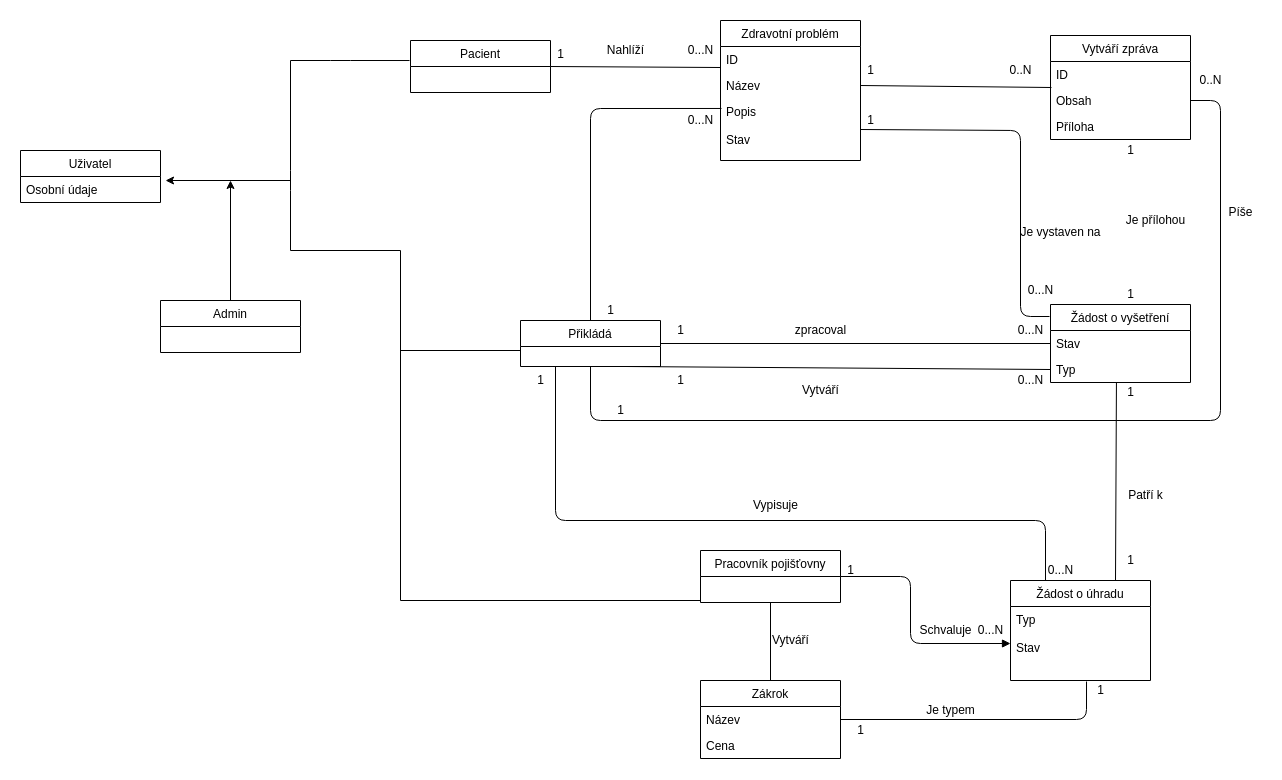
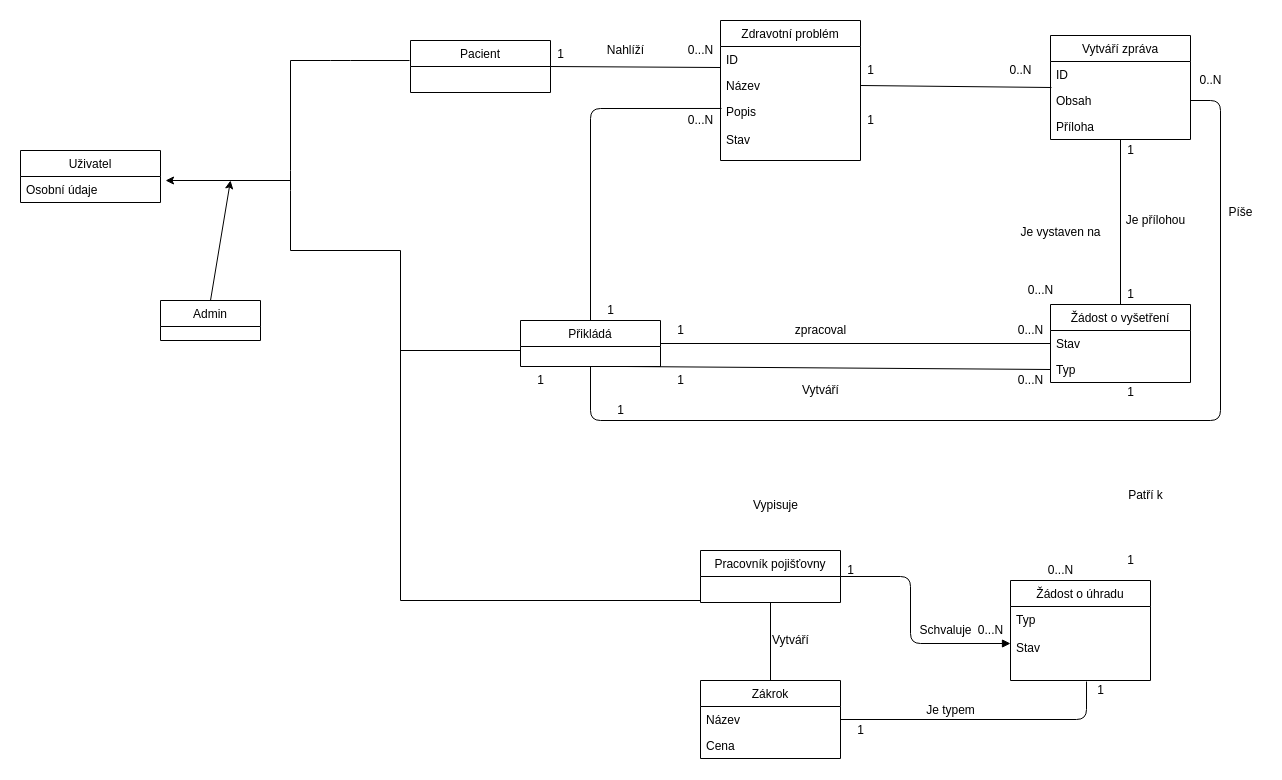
  <mxCell id="0" />
  <mxCell id="1" parent="0" />
  <mxCell id="2" value="Uživatel" style="swimlane;fontStyle=0;childLayout=stackLayout;horizontal=1;startSize=26;fillColor=none;horizontalStack=0;resizeParent=1;resizeParentMax=0;resizeLast=0;collapsible=1;marginBottom=0;" parent="1" vertex="1"><mxGeometry x="20" y="150" width="140" height="52" as="geometry" /></mxCell>
  <mxCell id="3" value="Osobní údaje" style="text;strokeColor=none;fillColor=none;align=left;verticalAlign=top;spacingLeft=4;spacingRight=4;overflow=hidden;rotatable=0;points=[[0,0.5],[1,0.5]];portConstraint=eastwest;" parent="2" vertex="1"><mxGeometry y="26" width="140" height="26" as="geometry" /></mxCell>
  <mxCell id="4" value="" style="endArrow=classic;html=1;entryX=1.036;entryY=0.154;entryDx=0;entryDy=0;entryPerimeter=0;" parent="1" target="3" edge="1"><mxGeometry width="50" height="50" relative="1" as="geometry"><mxPoint x="290" y="180" as="sourcePoint" /><mxPoint x="540" y="290" as="targetPoint" /></mxGeometry></mxCell>
  <mxCell id="5" value="" style="endArrow=classic;html=1;exitX=0.5;exitY=0;exitDx=0;exitDy=0;" parent="1" source="7" edge="1"><mxGeometry width="50" height="50" relative="1" as="geometry"><mxPoint x="230" y="290" as="sourcePoint" /><mxPoint x="230" y="180" as="targetPoint" /></mxGeometry></mxCell>
  <mxCell id="6" value="" style="endArrow=none;html=1;" parent="1" edge="1"><mxGeometry width="50" height="50" relative="1" as="geometry"><mxPoint x="290" y="250" as="sourcePoint" /><mxPoint x="290" y="60" as="targetPoint" /><Array as="points"><mxPoint x="290" y="180" /></Array></mxGeometry></mxCell>
- <mxCell id="7" value="Admin" style="swimlane;fontStyle=0;childLayout=stackLayout;horizontal=1;startSize=26;fillColor=none;horizontalStack=0;resizeParent=1;resizeParentMax=0;resizeLast=0;collapsible=1;marginBottom=0;" parent="1" vertex="1"><mxGeometry x="160" y="300" width="140" height="52" as="geometry" /></mxCell>
+ <mxCell id="7" value="Admin" style="swimlane;fontStyle=0;childLayout=stackLayout;horizontal=1;startSize=26;fillColor=none;horizontalStack=0;resizeParent=1;resizeParentMax=0;resizeLast=0;collapsible=1;marginBottom=0;" parent="1" vertex="1"><mxGeometry x="160" y="300" width="100" height="40" as="geometry" /></mxCell>
  <mxCell id="8" value="" style="endArrow=none;html=1;" parent="1" edge="1"><mxGeometry width="50" height="50" relative="1" as="geometry"><mxPoint x="290" y="250" as="sourcePoint" /><mxPoint x="400" y="250" as="targetPoint" /></mxGeometry></mxCell>
  <mxCell id="9" value="" style="endArrow=none;html=1;entryX=-0.007;entryY=0.385;entryDx=0;entryDy=0;entryPerimeter=0;" parent="1" target="10" edge="1"><mxGeometry width="50" height="50" relative="1" as="geometry"><mxPoint x="290" y="60" as="sourcePoint" /><mxPoint x="400" y="110" as="targetPoint" /><Array as="points"><mxPoint x="340" y="60" /></Array></mxGeometry></mxCell>
  <mxCell id="10" value="Pacient" style="swimlane;fontStyle=0;childLayout=stackLayout;horizontal=1;startSize=26;fillColor=none;horizontalStack=0;resizeParent=1;resizeParentMax=0;resizeLast=0;collapsible=1;marginBottom=0;" parent="1" vertex="1"><mxGeometry x="410" y="40" width="140" height="52" as="geometry" /></mxCell>
  <mxCell id="11" value="" style="endArrow=none;html=1;" parent="1" edge="1"><mxGeometry width="50" height="50" relative="1" as="geometry"><mxPoint x="400" y="250" as="sourcePoint" /><mxPoint x="400" y="600" as="targetPoint" /></mxGeometry></mxCell>
  <mxCell id="12" value="" style="endArrow=none;html=1;" parent="1" edge="1"><mxGeometry width="50" height="50" relative="1" as="geometry"><mxPoint x="400" y="350" as="sourcePoint" /><mxPoint x="520" y="350" as="targetPoint" /></mxGeometry></mxCell>
  <mxCell id="13" value="" style="endArrow=none;html=1;" parent="1" edge="1"><mxGeometry width="50" height="50" relative="1" as="geometry"><mxPoint x="400" y="600" as="sourcePoint" /><mxPoint x="700" y="600" as="targetPoint" /></mxGeometry></mxCell>
  <mxCell id="14" value="Pracovník pojišťovny" style="swimlane;fontStyle=0;childLayout=stackLayout;horizontal=1;startSize=26;fillColor=none;horizontalStack=0;resizeParent=1;resizeParentMax=0;resizeLast=0;collapsible=1;marginBottom=0;" parent="1" vertex="1"><mxGeometry x="700" y="550" width="140" height="52" as="geometry" /></mxCell>
  <mxCell id="15" value="" style="endArrow=none;html=1;exitX=0.5;exitY=1;exitDx=0;exitDy=0;" parent="1" source="14" edge="1"><mxGeometry width="50" height="50" relative="1" as="geometry"><mxPoint x="460" y="390" as="sourcePoint" /><mxPoint x="770" y="680" as="targetPoint" /></mxGeometry></mxCell>
  <mxCell id="16" value="Zákrok" style="swimlane;fontStyle=0;childLayout=stackLayout;horizontal=1;startSize=26;fillColor=none;horizontalStack=0;resizeParent=1;resizeParentMax=0;resizeLast=0;collapsible=1;marginBottom=0;" parent="1" vertex="1"><mxGeometry x="700" y="680" width="140" height="78" as="geometry" /></mxCell>
  <mxCell id="17" value="Název" style="text;strokeColor=none;fillColor=none;align=left;verticalAlign=top;spacingLeft=4;spacingRight=4;overflow=hidden;rotatable=0;points=[[0,0.5],[1,0.5]];portConstraint=eastwest;" parent="16" vertex="1"><mxGeometry y="26" width="140" height="26" as="geometry" /></mxCell>
  <mxCell id="18" value="Cena" style="text;strokeColor=none;fillColor=none;align=left;verticalAlign=top;spacingLeft=4;spacingRight=4;overflow=hidden;rotatable=0;points=[[0,0.5],[1,0.5]];portConstraint=eastwest;" parent="16" vertex="1"><mxGeometry y="52" width="140" height="26" as="geometry" /></mxCell>
  <mxCell id="19" value="Žádost o úhradu" style="swimlane;fontStyle=0;childLayout=stackLayout;horizontal=1;startSize=26;fillColor=none;horizontalStack=0;resizeParent=1;resizeParentMax=0;resizeLast=0;collapsible=1;marginBottom=0;" parent="1" vertex="1"><mxGeometry x="1010" y="580" width="140" height="100" as="geometry" /></mxCell>
  <mxCell id="20" value="Typ&#10;&#10;Stav" style="text;strokeColor=none;fillColor=none;align=left;verticalAlign=top;spacingLeft=4;spacingRight=4;overflow=hidden;rotatable=0;points=[[0,0.5],[1,0.5]];portConstraint=eastwest;" parent="19" vertex="1"><mxGeometry y="26" width="140" height="74" as="geometry" /></mxCell>
  <mxCell id="21" value="" style="endArrow=block;html=1;exitX=1;exitY=0.5;exitDx=0;exitDy=0;entryX=0;entryY=0.5;entryDx=0;entryDy=0;" parent="1" source="14" target="20" edge="1"><mxGeometry width="50" height="50" relative="1" as="geometry"><mxPoint x="700" y="550" as="sourcePoint" /><mxPoint x="980" y="630" as="targetPoint" /><Array as="points"><mxPoint x="910" y="576" /><mxPoint x="910" y="643" /></Array></mxGeometry></mxCell>
  <mxCell id="22" value="" style="endArrow=none;html=1;exitX=1;exitY=0.5;exitDx=0;exitDy=0;entryX=0.543;entryY=1.014;entryDx=0;entryDy=0;entryPerimeter=0;" parent="1" source="17" target="20" edge="1"><mxGeometry width="50" height="50" relative="1" as="geometry"><mxPoint x="800" y="550" as="sourcePoint" /><mxPoint x="1080" y="719" as="targetPoint" /><Array as="points"><mxPoint x="1086" y="719" /></Array></mxGeometry></mxCell>
  <mxCell id="23" value="Přikládá" style="swimlane;fontStyle=0;childLayout=stackLayout;horizontal=1;startSize=26;fillColor=none;horizontalStack=0;resizeParent=1;resizeParentMax=0;resizeLast=0;collapsible=1;marginBottom=0;" parent="1" vertex="1"><mxGeometry x="520" y="320" width="140" height="46" as="geometry" /></mxCell>
  <mxCell id="24" value="Zdravotní problém" style="swimlane;fontStyle=0;childLayout=stackLayout;horizontal=1;startSize=26;fillColor=none;horizontalStack=0;resizeParent=1;resizeParentMax=0;resizeLast=0;collapsible=1;marginBottom=0;" parent="1" vertex="1"><mxGeometry x="720" y="20" width="140" height="140" as="geometry" /></mxCell>
  <mxCell id="25" value="ID" style="text;strokeColor=none;fillColor=none;align=left;verticalAlign=top;spacingLeft=4;spacingRight=4;overflow=hidden;rotatable=0;points=[[0,0.5],[1,0.5]];portConstraint=eastwest;" parent="24" vertex="1"><mxGeometry y="26" width="140" height="26" as="geometry" /></mxCell>
  <mxCell id="26" value="Název" style="text;strokeColor=none;fillColor=none;align=left;verticalAlign=top;spacingLeft=4;spacingRight=4;overflow=hidden;rotatable=0;points=[[0,0.5],[1,0.5]];portConstraint=eastwest;" parent="24" vertex="1"><mxGeometry y="52" width="140" height="26" as="geometry" /></mxCell>
  <mxCell id="27" value="Popis&#10;&#10;Stav" style="text;strokeColor=none;fillColor=none;align=left;verticalAlign=top;spacingLeft=4;spacingRight=4;overflow=hidden;rotatable=0;points=[[0,0.5],[1,0.5]];portConstraint=eastwest;" parent="24" vertex="1"><mxGeometry y="78" width="140" height="62" as="geometry" /></mxCell>
  <mxCell id="28" value="Vytváří zpráva" style="swimlane;fontStyle=0;childLayout=stackLayout;horizontal=1;startSize=26;fillColor=none;horizontalStack=0;resizeParent=1;resizeParentMax=0;resizeLast=0;collapsible=1;marginBottom=0;" parent="1" vertex="1"><mxGeometry x="1050" y="35" width="140" height="104" as="geometry" /></mxCell>
  <mxCell id="29" value="ID" style="text;strokeColor=none;fillColor=none;align=left;verticalAlign=top;spacingLeft=4;spacingRight=4;overflow=hidden;rotatable=0;points=[[0,0.5],[1,0.5]];portConstraint=eastwest;" parent="28" vertex="1"><mxGeometry y="26" width="140" height="26" as="geometry" /></mxCell>
  <mxCell id="30" value="Obsah" style="text;strokeColor=none;fillColor=none;align=left;verticalAlign=top;spacingLeft=4;spacingRight=4;overflow=hidden;rotatable=0;points=[[0,0.5],[1,0.5]];portConstraint=eastwest;" parent="28" vertex="1"><mxGeometry y="52" width="140" height="26" as="geometry" /></mxCell>
  <mxCell id="31" value="Příloha" style="text;strokeColor=none;fillColor=none;align=left;verticalAlign=top;spacingLeft=4;spacingRight=4;overflow=hidden;rotatable=0;points=[[0,0.5],[1,0.5]];portConstraint=eastwest;" parent="28" vertex="1"><mxGeometry y="78" width="140" height="26" as="geometry" /></mxCell>
  <mxCell id="32" value="" style="endArrow=none;html=1;exitX=1;exitY=0.5;exitDx=0;exitDy=0;entryX=0;entryY=0.808;entryDx=0;entryDy=0;entryPerimeter=0;" parent="1" source="10" target="25" edge="1"><mxGeometry width="50" height="50" relative="1" as="geometry"><mxPoint x="800" y="340" as="sourcePoint" /><mxPoint x="850" y="290" as="targetPoint" /></mxGeometry></mxCell>
  <mxCell id="33" value="" style="endArrow=none;html=1;exitX=1;exitY=0.5;exitDx=0;exitDy=0;entryX=0.007;entryY=1;entryDx=0;entryDy=0;entryPerimeter=0;" parent="1" source="26" target="29" edge="1"><mxGeometry width="50" height="50" relative="1" as="geometry"><mxPoint x="800" y="340" as="sourcePoint" /><mxPoint x="850" y="290" as="targetPoint" /></mxGeometry></mxCell>
  <mxCell id="34" value="" style="endArrow=none;html=1;exitX=1;exitY=0.5;exitDx=0;exitDy=0;entryX=0;entryY=0.5;entryDx=0;entryDy=0;" parent="1" source="23" target="76" edge="1"><mxGeometry width="50" height="50" relative="1" as="geometry"><mxPoint x="800" y="340" as="sourcePoint" /><mxPoint x="850" y="290" as="targetPoint" /></mxGeometry></mxCell>
- <mxCell id="35" value="" style="endArrow=none;html=1;exitX=1;exitY=0.5;exitDx=0;exitDy=0;entryX=-0.007;entryY=0.154;entryDx=0;entryDy=0;entryPerimeter=0;" parent="1" source="27" target="75" edge="1"><mxGeometry width="50" height="50" relative="1" as="geometry"><mxPoint x="920" y="260" as="sourcePoint" /><mxPoint x="1020" y="320" as="targetPoint" /><Array as="points"><mxPoint x="1020" y="130" /><mxPoint x="1020" y="316" /></Array></mxGeometry></mxCell>
  <mxCell id="36" value="" style="endArrow=none;html=1;exitX=0.5;exitY=0;exitDx=0;exitDy=0;entryX=0.007;entryY=0.161;entryDx=0;entryDy=0;entryPerimeter=0;" parent="1" source="23" target="27" edge="1"><mxGeometry width="50" height="50" relative="1" as="geometry"><mxPoint x="800" y="340" as="sourcePoint" /><mxPoint x="590" y="110" as="targetPoint" /><Array as="points"><mxPoint x="590" y="108" /></Array></mxGeometry></mxCell>
+ <mxCell id="37" value="" style="endArrow=none;html=1;exitX=0.5;exitY=0;exitDx=0;exitDy=0;" parent="1" source="75" target="31" edge="1"><mxGeometry width="50" height="50" relative="1" as="geometry"><mxPoint x="800" y="340" as="sourcePoint" /><mxPoint x="850" y="290" as="targetPoint" /></mxGeometry></mxCell>
  <mxCell id="38" value="" style="endArrow=none;html=1;exitX=0.75;exitY=1;exitDx=0;exitDy=0;entryX=0;entryY=0.5;entryDx=0;entryDy=0;" parent="1" source="23" target="77" edge="1"><mxGeometry width="50" height="50" relative="1" as="geometry"><mxPoint x="800" y="450" as="sourcePoint" /><mxPoint x="850" y="400" as="targetPoint" /></mxGeometry></mxCell>
  <mxCell id="39" value="" style="endArrow=none;html=1;exitX=0.5;exitY=1;exitDx=0;exitDy=0;entryX=1;entryY=0.5;entryDx=0;entryDy=0;" parent="1" source="23" target="30" edge="1"><mxGeometry width="50" height="50" relative="1" as="geometry"><mxPoint x="800" y="340" as="sourcePoint" /><mxPoint x="850" y="290" as="targetPoint" /><Array as="points"><mxPoint x="590" y="420" /><mxPoint x="1220" y="420" /><mxPoint x="1220" y="100" /></Array></mxGeometry></mxCell>
  <mxCell id="40" value="zpracoval" style="text;html=1;align=center;verticalAlign=middle;resizable=0;points=[];autosize=1;" parent="1" vertex="1"><mxGeometry x="785" y="320" width="70" height="20" as="geometry" /></mxCell>
  <mxCell id="41" value="Vytváří" style="text;html=1;align=center;verticalAlign=middle;resizable=0;points=[];autosize=1;" parent="1" vertex="1"><mxGeometry x="795" y="380" width="50" height="20" as="geometry" /></mxCell>
  <mxCell id="42" value="1" style="text;html=1;align=center;verticalAlign=middle;resizable=0;points=[];autosize=1;" parent="1" vertex="1"><mxGeometry x="610" y="400" width="20" height="20" as="geometry" /></mxCell>
  <mxCell id="43" value="0..N" style="text;html=1;align=center;verticalAlign=middle;resizable=0;points=[];autosize=1;" parent="1" vertex="1"><mxGeometry x="1190" y="70" width="40" height="20" as="geometry" /></mxCell>
  <mxCell id="44" value="Píše" style="text;html=1;align=center;verticalAlign=middle;resizable=0;points=[];autosize=1;" parent="1" vertex="1"><mxGeometry x="1220" y="202" width="40" height="20" as="geometry" /></mxCell>
  <mxCell id="45" value="1" style="text;html=1;align=center;verticalAlign=middle;resizable=0;points=[];autosize=1;" parent="1" vertex="1"><mxGeometry x="670" y="320" width="20" height="20" as="geometry" /></mxCell>
  <mxCell id="46" value="0...N" style="text;html=1;align=center;verticalAlign=middle;resizable=0;points=[];autosize=1;" parent="1" vertex="1"><mxGeometry x="1010" y="320" width="40" height="20" as="geometry" /></mxCell>
  <mxCell id="47" value="1" style="text;html=1;align=center;verticalAlign=middle;resizable=0;points=[];autosize=1;" parent="1" vertex="1"><mxGeometry x="670" y="370" width="20" height="20" as="geometry" /></mxCell>
  <mxCell id="48" value="0...N" style="text;html=1;align=center;verticalAlign=middle;resizable=0;points=[];autosize=1;" parent="1" vertex="1"><mxGeometry x="1010" y="370" width="40" height="20" as="geometry" /></mxCell>
- <mxCell id="49" value="" style="endArrow=none;html=1;exitX=0.25;exitY=1;exitDx=0;exitDy=0;entryX=0.25;entryY=0;entryDx=0;entryDy=0;" parent="1" source="23" target="19" edge="1"><mxGeometry width="50" height="50" relative="1" as="geometry"><mxPoint x="800" y="450" as="sourcePoint" /><mxPoint x="850" y="400" as="targetPoint" /><Array as="points"><mxPoint x="555" y="520" /><mxPoint x="1045" y="520" /></Array></mxGeometry></mxCell>
  <mxCell id="50" value="Nahlíží" style="text;html=1;align=center;verticalAlign=middle;resizable=0;points=[];autosize=1;" parent="1" vertex="1"><mxGeometry x="600" y="40" width="50" height="20" as="geometry" /></mxCell>
  <mxCell id="51" value="Je přílohou" style="text;html=1;align=center;verticalAlign=middle;resizable=0;points=[];autosize=1;" parent="1" vertex="1"><mxGeometry x="1120" y="210" width="70" height="20" as="geometry" /></mxCell>
  <mxCell id="52" value="Je vystaven na" style="text;html=1;align=center;verticalAlign=middle;resizable=0;points=[];autosize=1;" parent="1" vertex="1"><mxGeometry x="1010" y="222" width="100" height="20" as="geometry" /></mxCell>
- <mxCell id="53" value="" style="endArrow=none;html=1;exitX=0.75;exitY=0;exitDx=0;exitDy=0;entryX=0.471;entryY=1;entryDx=0;entryDy=0;entryPerimeter=0;" parent="1" source="19" target="77" edge="1"><mxGeometry width="50" height="50" relative="1" as="geometry"><mxPoint x="1090" y="540" as="sourcePoint" /><mxPoint x="1140" y="490" as="targetPoint" /></mxGeometry></mxCell>
  <mxCell id="54" value="Patří k" style="text;html=1;align=center;verticalAlign=middle;resizable=0;points=[];autosize=1;" parent="1" vertex="1"><mxGeometry x="1120" y="485" width="50" height="20" as="geometry" /></mxCell>
  <mxCell id="55" value="Je typem" style="text;html=1;align=center;verticalAlign=middle;resizable=0;points=[];autosize=1;" parent="1" vertex="1"><mxGeometry x="920" y="700" width="60" height="20" as="geometry" /></mxCell>
  <mxCell id="56" value="Schvaluje" style="text;html=1;align=center;verticalAlign=middle;resizable=0;points=[];autosize=1;" parent="1" vertex="1"><mxGeometry x="910" y="620" width="70" height="20" as="geometry" /></mxCell>
  <mxCell id="57" value="Vytváří" style="text;html=1;align=center;verticalAlign=middle;resizable=0;points=[];autosize=1;" parent="1" vertex="1"><mxGeometry x="765" y="630" width="50" height="20" as="geometry" /></mxCell>
  <mxCell id="58" value="Vypisuje" style="text;html=1;align=center;verticalAlign=middle;resizable=0;points=[];autosize=1;" parent="1" vertex="1"><mxGeometry x="745" y="495" width="60" height="20" as="geometry" /></mxCell>
  <mxCell id="59" value="0..N" style="text;html=1;align=center;verticalAlign=middle;resizable=0;points=[];autosize=1;" parent="1" vertex="1"><mxGeometry x="1000" y="60" width="40" height="20" as="geometry" /></mxCell>
  <mxCell id="60" value="1" style="text;html=1;align=center;verticalAlign=middle;resizable=0;points=[];autosize=1;" parent="1" vertex="1"><mxGeometry x="860" y="60" width="20" height="20" as="geometry" /></mxCell>
  <mxCell id="61" value="0...N" style="text;html=1;align=center;verticalAlign=middle;resizable=0;points=[];autosize=1;" parent="1" vertex="1"><mxGeometry x="1020" y="280" width="40" height="20" as="geometry" /></mxCell>
  <mxCell id="62" value="1" style="text;html=1;align=center;verticalAlign=middle;resizable=0;points=[];autosize=1;" parent="1" vertex="1"><mxGeometry x="860" y="110" width="20" height="20" as="geometry" /></mxCell>
  <mxCell id="63" value="1" style="text;html=1;align=center;verticalAlign=middle;resizable=0;points=[];autosize=1;" parent="1" vertex="1"><mxGeometry x="1120" y="550" width="20" height="20" as="geometry" /></mxCell>
  <mxCell id="64" value="1" style="text;html=1;align=center;verticalAlign=middle;resizable=0;points=[];autosize=1;" parent="1" vertex="1"><mxGeometry x="1120" y="382" width="20" height="20" as="geometry" /></mxCell>
  <mxCell id="65" value="0...N" style="text;html=1;align=center;verticalAlign=middle;resizable=0;points=[];autosize=1;" parent="1" vertex="1"><mxGeometry x="1040" y="560" width="40" height="20" as="geometry" /></mxCell>
  <mxCell id="66" value="1" style="text;html=1;align=center;verticalAlign=middle;resizable=0;points=[];autosize=1;" parent="1" vertex="1"><mxGeometry x="470" y="370" width="140" height="20" as="geometry" /></mxCell>
  <mxCell id="67" value="1" style="text;html=1;align=center;verticalAlign=middle;resizable=0;points=[];autosize=1;" parent="1" vertex="1"><mxGeometry x="600" y="300" width="20" height="20" as="geometry" /></mxCell>
  <mxCell id="68" value="0...N" style="text;html=1;align=center;verticalAlign=middle;resizable=0;points=[];autosize=1;" parent="1" vertex="1"><mxGeometry x="680" y="110" width="40" height="20" as="geometry" /></mxCell>
  <mxCell id="69" value="1" style="text;html=1;align=center;verticalAlign=middle;resizable=0;points=[];autosize=1;" parent="1" vertex="1"><mxGeometry x="1120" y="284" width="20" height="20" as="geometry" /></mxCell>
  <mxCell id="70" value="1" style="text;html=1;align=center;verticalAlign=middle;resizable=0;points=[];autosize=1;" parent="1" vertex="1"><mxGeometry x="1120" y="140" width="20" height="20" as="geometry" /></mxCell>
  <mxCell id="71" value="1" style="text;html=1;align=center;verticalAlign=middle;resizable=0;points=[];autosize=1;" parent="1" vertex="1"><mxGeometry x="850" y="720" width="20" height="20" as="geometry" /></mxCell>
  <mxCell id="72" value="1" style="text;html=1;align=center;verticalAlign=middle;resizable=0;points=[];autosize=1;" parent="1" vertex="1"><mxGeometry x="1090" y="680" width="20" height="20" as="geometry" /></mxCell>
  <mxCell id="73" value="0...N" style="text;html=1;align=center;verticalAlign=middle;resizable=0;points=[];autosize=1;" parent="1" vertex="1"><mxGeometry x="970" y="620" width="40" height="20" as="geometry" /></mxCell>
  <mxCell id="74" value="1" style="text;html=1;align=center;verticalAlign=middle;resizable=0;points=[];autosize=1;" parent="1" vertex="1"><mxGeometry x="840" y="560" width="20" height="20" as="geometry" /></mxCell>
  <mxCell id="75" value="Žádost o vyšetření" style="swimlane;fontStyle=0;childLayout=stackLayout;horizontal=1;startSize=26;fillColor=none;horizontalStack=0;resizeParent=1;resizeParentMax=0;resizeLast=0;collapsible=1;marginBottom=0;" parent="1" vertex="1"><mxGeometry x="1050" y="304" width="140" height="78" as="geometry" /></mxCell>
  <mxCell id="76" value="Stav" style="text;strokeColor=none;fillColor=none;align=left;verticalAlign=top;spacingLeft=4;spacingRight=4;overflow=hidden;rotatable=0;points=[[0,0.5],[1,0.5]];portConstraint=eastwest;" parent="75" vertex="1"><mxGeometry y="26" width="140" height="26" as="geometry" /></mxCell>
  <mxCell id="77" value="Typ" style="text;strokeColor=none;fillColor=none;align=left;verticalAlign=top;spacingLeft=4;spacingRight=4;overflow=hidden;rotatable=0;points=[[0,0.5],[1,0.5]];portConstraint=eastwest;" parent="75" vertex="1"><mxGeometry y="52" width="140" height="26" as="geometry" /></mxCell>
  <mxCell id="78" value="0...N" style="text;html=1;align=center;verticalAlign=middle;resizable=0;points=[];autosize=1;" parent="1" vertex="1"><mxGeometry x="680" y="40" width="40" height="20" as="geometry" /></mxCell>
  <mxCell id="79" value="1" style="text;html=1;align=center;verticalAlign=middle;resizable=0;points=[];autosize=1;" parent="1" vertex="1"><mxGeometry x="550" y="44" width="20" height="20" as="geometry" /></mxCell>
